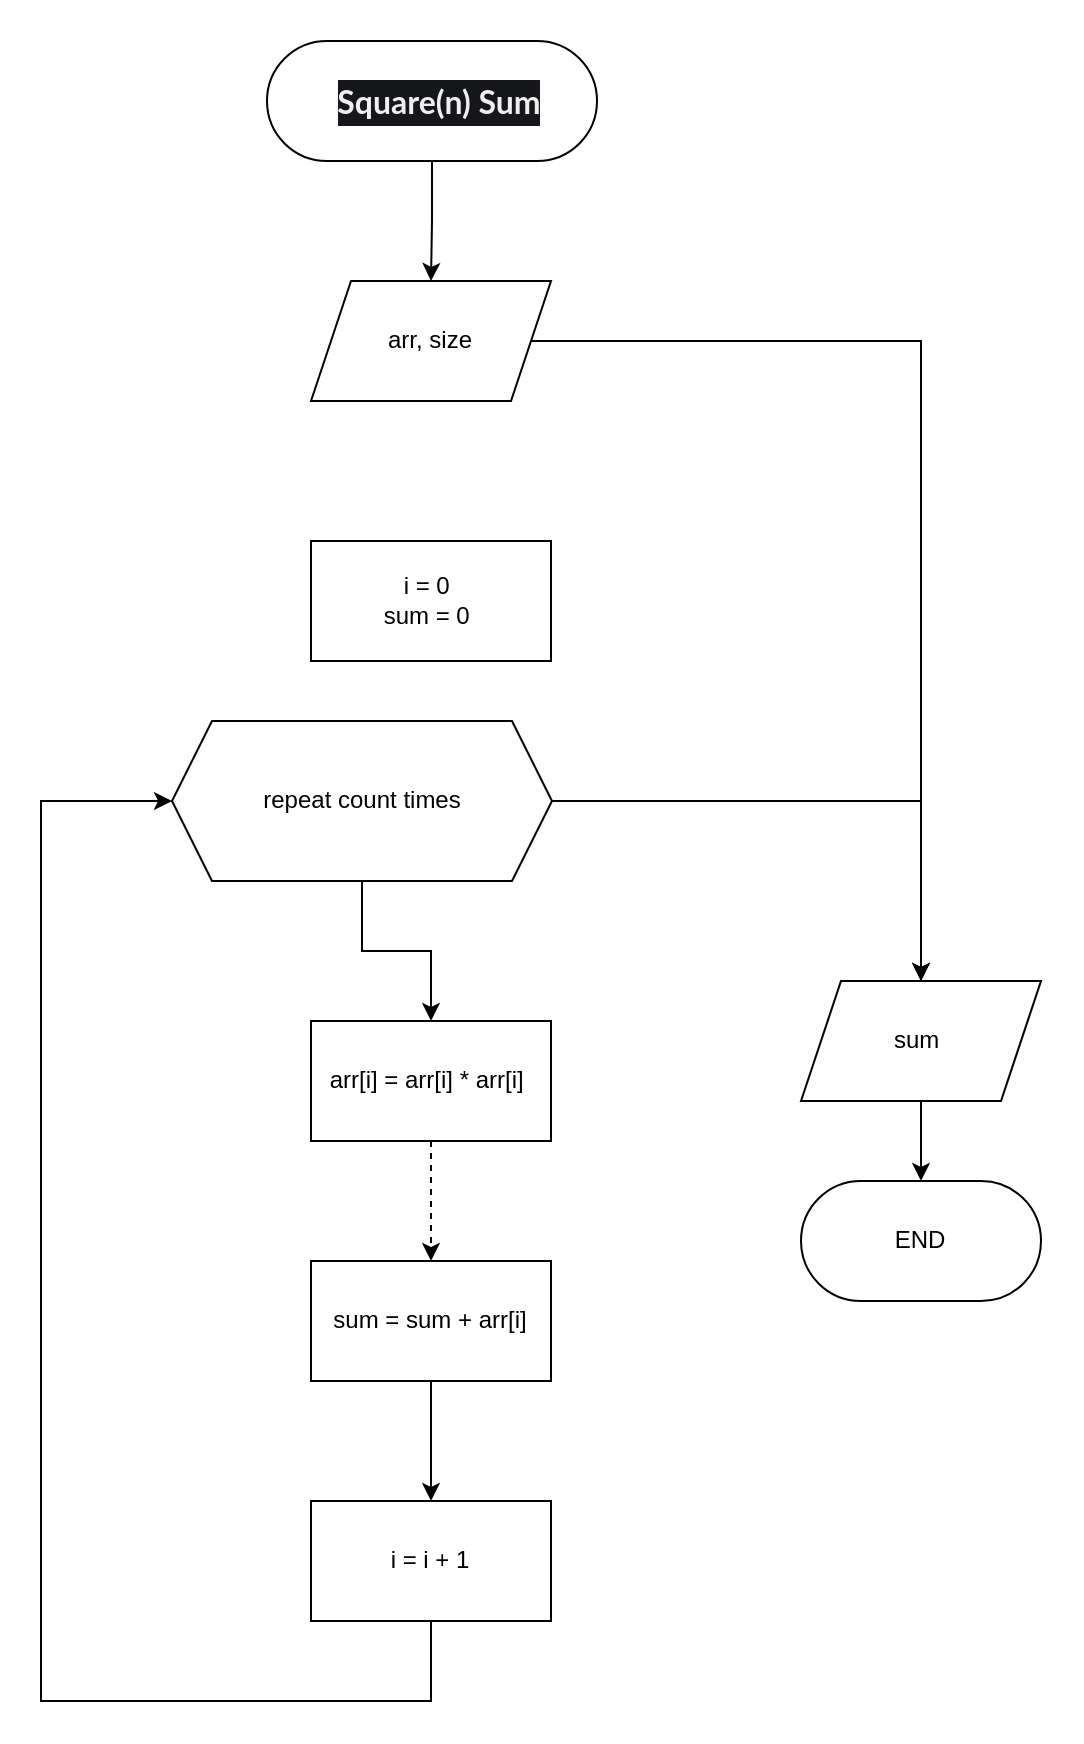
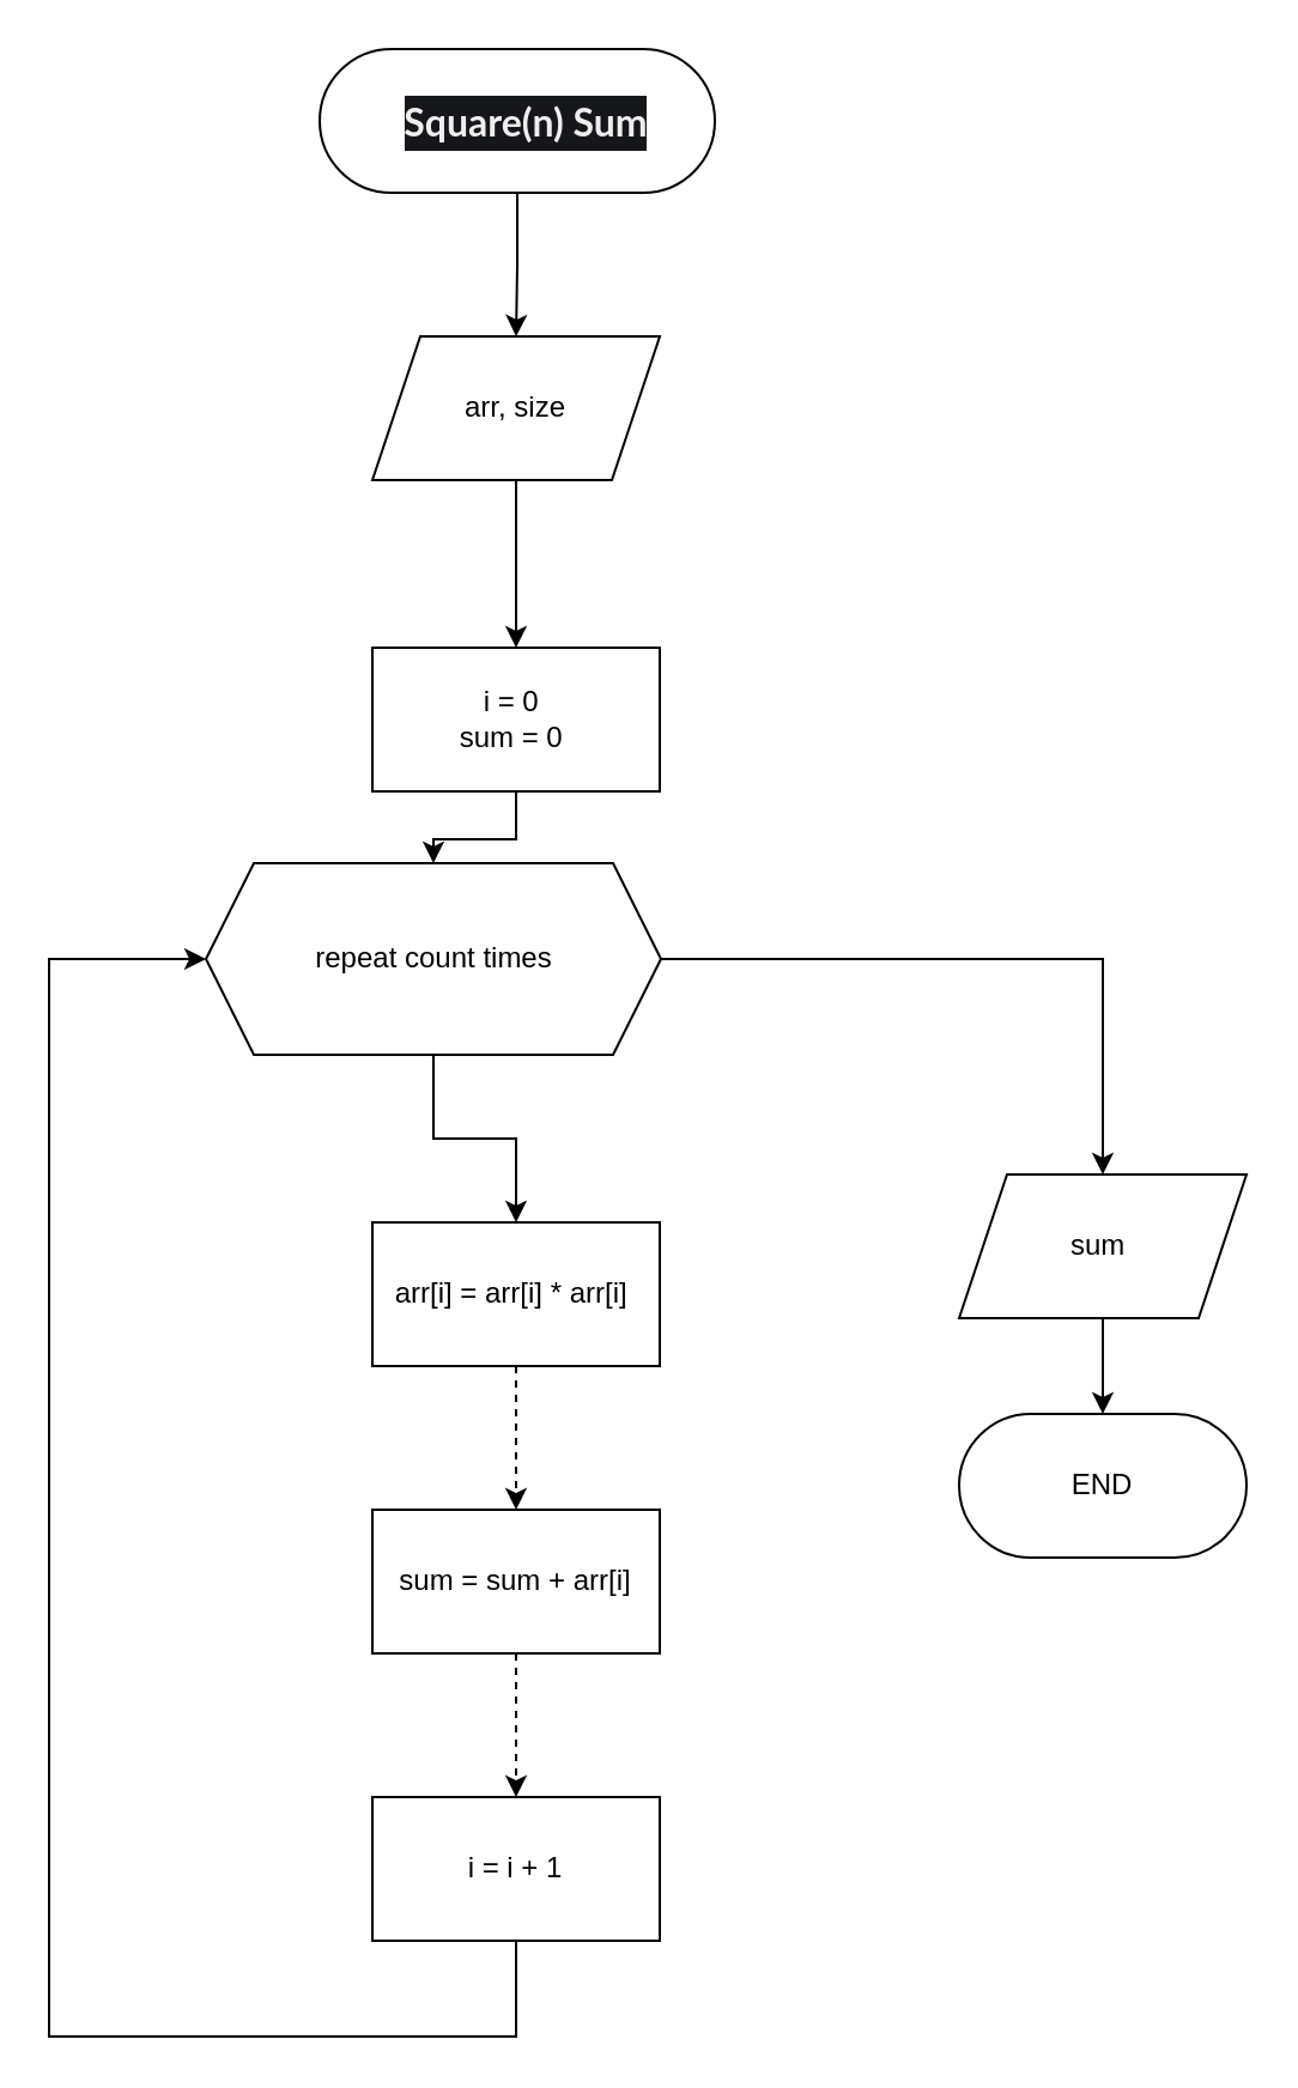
  <mxCell id="0" />
  <mxCell id="1" parent="0" />
  <mxCell id="2" value="" style="edgeStyle=orthogonalEdgeStyle;rounded=0;orthogonalLoop=1;jettySize=auto;html=1;" edge="1" parent="1" source="3" target="5"><mxGeometry relative="1" as="geometry" /></mxCell>
  <mxCell id="3" value="&lt;h4 style=&quot;box-sizing: border-box; border-width: 0px; border-style: solid; border-color: var(--color-ui-border); --tw-border-spacing-x: 0; --tw-border-spacing-y: 0; --tw-translate-x: 0; --tw-translate-y: 0; --tw-rotate: 0; --tw-skew-x: 0; --tw-skew-y: 0; --tw-scale-x: 1; --tw-scale-y: 1; --tw-pan-x: ; --tw-pan-y: ; --tw-pinch-zoom: ; --tw-scroll-snap-strictness: proximity; --tw-ordinal: ; --tw-slashed-zero: ; --tw-numeric-figure: ; --tw-numeric-spacing: ; --tw-numeric-fraction: ; --tw-ring-inset: ; --tw-ring-offset-width: 0px; --tw-ring-offset-color: #fff; --tw-ring-color: rgb(59 130 246 / .5); --tw-ring-offset-shadow: 0 0 #0000; --tw-ring-shadow: 0 0 #0000; --tw-shadow: 0 0 #0000; --tw-shadow-colored: 0 0 #0000; --tw-blur: ; --tw-brightness: ; --tw-contrast: ; --tw-grayscale: ; --tw-hue-rotate: ; --tw-invert: ; --tw-saturate: ; --tw-sepia: ; --tw-drop-shadow: ; --tw-backdrop-blur: ; --tw-backdrop-brightness: ; --tw-backdrop-contrast: ; --tw-backdrop-grayscale: ; --tw-backdrop-hue-rotate: ; --tw-backdrop-invert: ; --tw-backdrop-opacity: ; --tw-backdrop-saturate: ; --tw-backdrop-sepia: ; font-size: 16px; margin-top: 14px; margin-right: 0px; font-family: Lato, ui-sans-serif, system-ui, -apple-system, BlinkMacSystemFont, &amp;quot;Segoe UI&amp;quot;, Roboto, &amp;quot;Helvetica Neue&amp;quot;, Arial, &amp;quot;Noto Sans&amp;quot;, sans-serif, &amp;quot;Apple Color Emoji&amp;quot;, &amp;quot;Segoe UI Emoji&amp;quot;, &amp;quot;Segoe UI Symbol&amp;quot;, &amp;quot;Noto Color Emoji&amp;quot;; text-rendering: optimizelegibility; line-height: 1.4; color: rgb(239, 239, 239); text-align: start; background-color: rgb(22, 23, 27); margin-bottom: 0.75rem !important; margin-left: 0.5rem !important;&quot; class=&quot;ml-2 mb-3&quot;&gt;Square(n) Sum&lt;/h4&gt;" style="rounded=1;whiteSpace=wrap;html=1;arcSize=50;" vertex="1" parent="1"><mxGeometry x="133" y="20" width="165" height="60" as="geometry" /></mxCell>
- <mxCell id="4" value="" style="edgeStyle=orthogonalEdgeStyle;rounded=0;orthogonalLoop=1;jettySize=auto;html=1;" edge="1" parent="1" source="5" target="16"><mxGeometry relative="1" as="geometry" /></mxCell>
+ <mxCell id="4" value="" style="edgeStyle=orthogonalEdgeStyle;rounded=0;orthogonalLoop=1;jettySize=auto;html=1;" edge="1" parent="1" source="5" target="7"><mxGeometry relative="1" as="geometry" /></mxCell>
  <mxCell id="5" value="arr, size" style="shape=parallelogram;perimeter=parallelogramPerimeter;whiteSpace=wrap;html=1;fixedSize=1;" vertex="1" parent="1"><mxGeometry x="155" y="140" width="120" height="60" as="geometry" /></mxCell>
+ <mxCell id="6" value="" style="edgeStyle=orthogonalEdgeStyle;rounded=0;orthogonalLoop=1;jettySize=auto;html=1;" edge="1" parent="1" source="7" target="10"><mxGeometry relative="1" as="geometry" /></mxCell>
  <mxCell id="7" value="i = 0&amp;nbsp;&lt;br&gt;sum = 0&amp;nbsp;" style="rounded=0;whiteSpace=wrap;html=1;" vertex="1" parent="1"><mxGeometry x="155" y="270" width="120" height="60" as="geometry" /></mxCell>
  <mxCell id="8" value="" style="edgeStyle=orthogonalEdgeStyle;rounded=0;orthogonalLoop=1;jettySize=auto;html=1;" edge="1" parent="1" source="10" target="12"><mxGeometry relative="1" as="geometry" /></mxCell>
  <mxCell id="9" style="edgeStyle=orthogonalEdgeStyle;rounded=0;orthogonalLoop=1;jettySize=auto;html=1;" edge="1" parent="1" source="10" target="16"><mxGeometry relative="1" as="geometry" /></mxCell>
  <mxCell id="10" value="repeat count times" style="shape=hexagon;perimeter=hexagonPerimeter2;whiteSpace=wrap;html=1;fixedSize=1;size=20;" vertex="1" parent="1"><mxGeometry x="85.5" y="360" width="190" height="80" as="geometry" /></mxCell>
  <mxCell id="11" value="" style="edgeStyle=orthogonalEdgeStyle;rounded=0;orthogonalLoop=1;jettySize=auto;html=1;dashed=1;" edge="1" parent="1" source="12" target="14"><mxGeometry relative="1" as="geometry" /></mxCell>
  <mxCell id="12" value="arr[i] = arr[i] * arr[i]&amp;nbsp;" style="rounded=0;whiteSpace=wrap;html=1;" vertex="1" parent="1"><mxGeometry x="155" y="510" width="120" height="60" as="geometry" /></mxCell>
- <mxCell id="13" value="" style="edgeStyle=orthogonalEdgeStyle;rounded=0;orthogonalLoop=1;jettySize=auto;html=1;" edge="1" parent="1" source="14" target="19"><mxGeometry relative="1" as="geometry" /></mxCell>
+ <mxCell id="13" value="" style="edgeStyle=orthogonalEdgeStyle;rounded=0;orthogonalLoop=1;jettySize=auto;html=1;dashed=1;" edge="1" parent="1" source="14" target="19"><mxGeometry relative="1" as="geometry" /></mxCell>
  <mxCell id="14" value="sum = sum + arr[i]" style="rounded=0;whiteSpace=wrap;html=1;" vertex="1" parent="1"><mxGeometry x="155" y="630" width="120" height="60" as="geometry" /></mxCell>
  <mxCell id="15" value="" style="edgeStyle=orthogonalEdgeStyle;rounded=0;orthogonalLoop=1;jettySize=auto;html=1;" edge="1" parent="1" source="16" target="17"><mxGeometry relative="1" as="geometry" /></mxCell>
  <mxCell id="16" value="sum&amp;nbsp;" style="shape=parallelogram;perimeter=parallelogramPerimeter;whiteSpace=wrap;html=1;fixedSize=1;" vertex="1" parent="1"><mxGeometry x="400" y="490" width="120" height="60" as="geometry" /></mxCell>
  <mxCell id="17" value="END" style="rounded=1;whiteSpace=wrap;html=1;arcSize=50;" vertex="1" parent="1"><mxGeometry x="400" y="590" width="120" height="60" as="geometry" /></mxCell>
  <mxCell id="18" style="edgeStyle=orthogonalEdgeStyle;rounded=0;orthogonalLoop=1;jettySize=auto;html=1;entryX=0;entryY=0.5;entryDx=0;entryDy=0;" edge="1" parent="1" source="19" target="10"><mxGeometry relative="1" as="geometry"><Array as="points"><mxPoint x="215" y="850" /><mxPoint x="20" y="850" /><mxPoint x="20" y="400" /></Array></mxGeometry></mxCell>
  <mxCell id="19" value="i = i + 1" style="rounded=0;whiteSpace=wrap;html=1;" vertex="1" parent="1"><mxGeometry x="155" y="750" width="120" height="60" as="geometry" /></mxCell>
